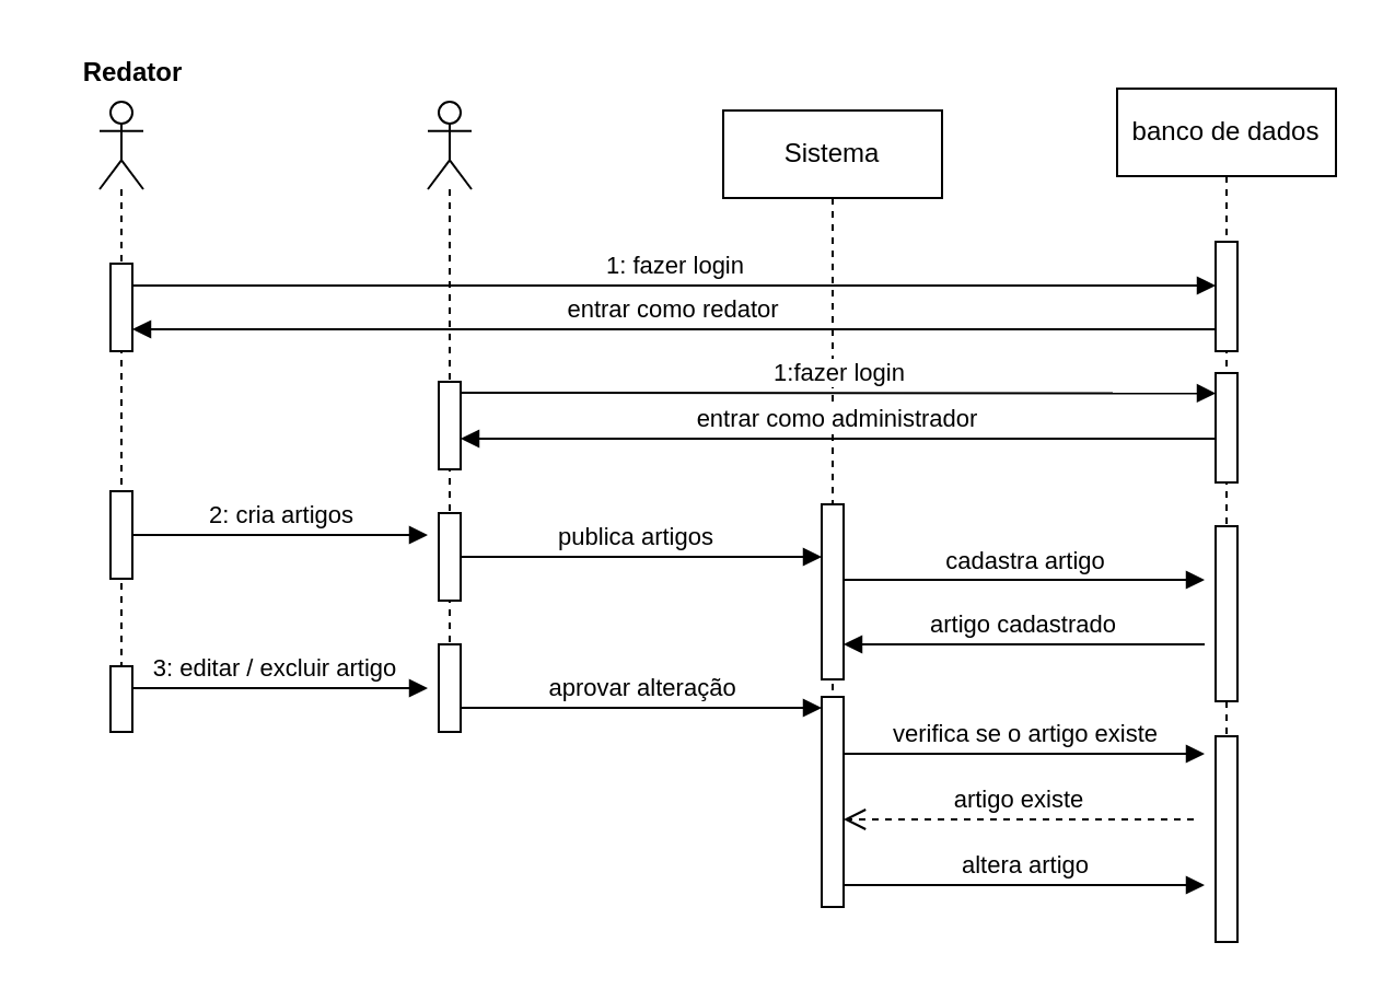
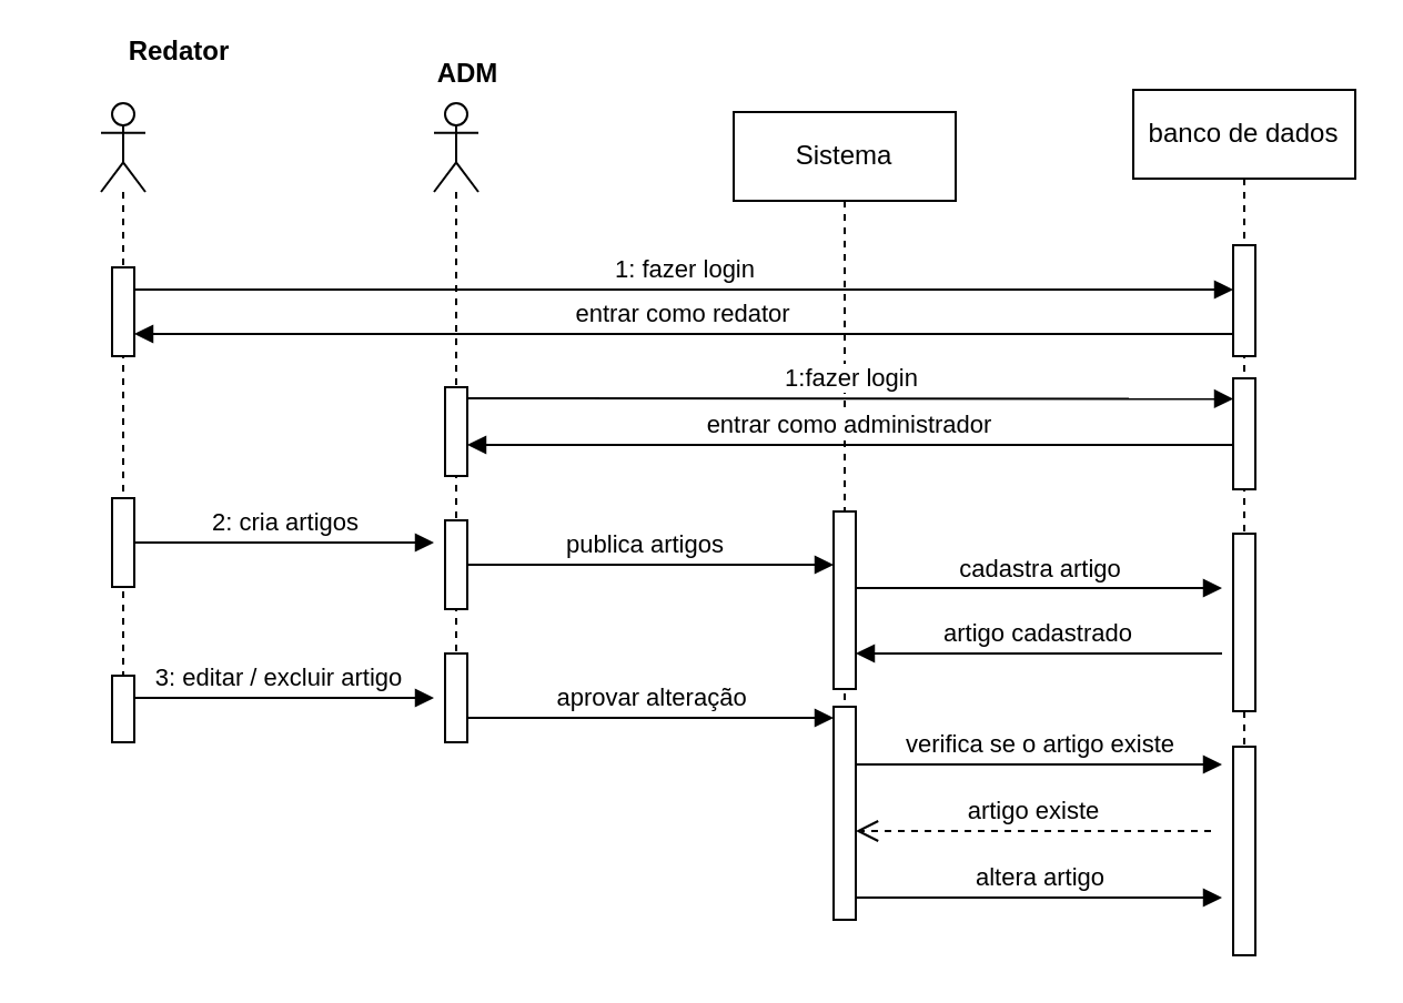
  <mxCell id="0" />
  <mxCell id="1" parent="0" />
  <mxCell id="2" value="Sistema" style="shape=umlLifeline;perimeter=lifelinePerimeter;whiteSpace=wrap;html=1;container=0;dropTarget=0;collapsible=0;recursiveResize=0;outlineConnect=0;portConstraint=eastwest;newEdgeStyle={&quot;edgeStyle&quot;:&quot;elbowEdgeStyle&quot;,&quot;elbow&quot;:&quot;vertical&quot;,&quot;curved&quot;:0,&quot;rounded&quot;:0};" parent="1" vertex="1"><mxGeometry x="330" y="50" width="100" height="330" as="geometry" /></mxCell>
  <mxCell id="3" value="" style="shape=umlLifeline;perimeter=lifelinePerimeter;whiteSpace=wrap;html=1;container=1;dropTarget=0;collapsible=0;recursiveResize=0;outlineConnect=0;portConstraint=eastwest;newEdgeStyle={&quot;curved&quot;:0,&quot;rounded&quot;:0};participant=umlActor;" parent="1" vertex="1"><mxGeometry x="45" y="46" width="20" height="284" as="geometry" /></mxCell>
  <mxCell id="4" value="" style="html=1;points=[[0,0,0,0,5],[0,1,0,0,-5],[1,0,0,0,5],[1,1,0,0,-5]];perimeter=orthogonalPerimeter;outlineConnect=0;targetShapes=umlLifeline;portConstraint=eastwest;newEdgeStyle={&quot;curved&quot;:0,&quot;rounded&quot;:0};" parent="3" vertex="1"><mxGeometry x="5" y="74" width="10" height="40" as="geometry" /></mxCell>
+ <mxCell id="5" value="ADM" style="text;align=center;fontStyle=1;verticalAlign=middle;spacingLeft=3;spacingRight=3;strokeColor=none;rotatable=0;points=[[0,0.5],[1,0.5]];portConstraint=eastwest;html=1;" parent="1" vertex="1"><mxGeometry x="170" y="20" width="80" height="26" as="geometry" /></mxCell>
  <mxCell id="6" value="" style="shape=umlLifeline;perimeter=lifelinePerimeter;whiteSpace=wrap;html=1;container=1;dropTarget=0;collapsible=0;recursiveResize=0;outlineConnect=0;portConstraint=eastwest;newEdgeStyle={&quot;curved&quot;:0,&quot;rounded&quot;:0};participant=umlActor;" parent="1" vertex="1"><mxGeometry x="195" y="46" width="20" height="274" as="geometry" /></mxCell>
  <mxCell id="7" value="" style="html=1;points=[[0,0,0,0,5],[0,1,0,0,-5],[1,0,0,0,5],[1,1,0,0,-5]];perimeter=orthogonalPerimeter;outlineConnect=0;targetShapes=umlLifeline;portConstraint=eastwest;newEdgeStyle={&quot;curved&quot;:0,&quot;rounded&quot;:0};" parent="6" vertex="1"><mxGeometry x="5" y="128" width="10" height="40" as="geometry" /></mxCell>
- <mxCell id="8" value="Redator" style="text;align=center;fontStyle=1;verticalAlign=middle;spacingLeft=3;spacingRight=3;strokeColor=none;rotatable=0;points=[[0,0.5],[1,0.5]];portConstraint=eastwest;html=1;" parent="1" vertex="1"><mxGeometry x="20" y="20" width="80" height="26" as="geometry" /></mxCell>
+ <mxCell id="8" value="Redator" style="text;align=center;fontStyle=1;verticalAlign=middle;spacingLeft=3;spacingRight=3;strokeColor=none;rotatable=0;points=[[0,0.5],[1,0.5]];portConstraint=eastwest;html=1;" parent="1" vertex="1"><mxGeometry x="40" y="10" width="80" height="26" as="geometry" /></mxCell>
  <mxCell id="9" value="banco de dados" style="shape=umlLifeline;perimeter=lifelinePerimeter;whiteSpace=wrap;html=1;container=0;dropTarget=0;collapsible=0;recursiveResize=0;outlineConnect=0;portConstraint=eastwest;newEdgeStyle={&quot;edgeStyle&quot;:&quot;elbowEdgeStyle&quot;,&quot;elbow&quot;:&quot;vertical&quot;,&quot;curved&quot;:0,&quot;rounded&quot;:0};" parent="1" vertex="1"><mxGeometry x="510" y="40" width="100" height="350" as="geometry" /></mxCell>
  <mxCell id="10" value="publica artigos" style="html=1;verticalAlign=bottom;endArrow=block;edgeStyle=elbowEdgeStyle;elbow=vertical;curved=0;rounded=0;" parent="9" edge="1"><mxGeometry relative="1" as="geometry"><mxPoint x="-305" y="214" as="sourcePoint" /><Array as="points"><mxPoint x="-220" y="214" /></Array><mxPoint x="-135" y="214" as="targetPoint" /></mxGeometry></mxCell>
  <mxCell id="11" value="artigo existe" style="html=1;verticalAlign=bottom;endArrow=open;dashed=1;endSize=8;edgeStyle=elbowEdgeStyle;elbow=horizontal;curved=0;rounded=0;" parent="9" edge="1"><mxGeometry relative="1" as="geometry"><mxPoint x="-125" y="334" as="targetPoint" /><Array as="points"><mxPoint x="-40" y="334" /></Array><mxPoint x="35" y="334" as="sourcePoint" /></mxGeometry></mxCell>
  <mxCell id="12" value="" style="html=1;points=[];perimeter=orthogonalPerimeter;outlineConnect=0;targetShapes=umlLifeline;portConstraint=eastwest;newEdgeStyle={&quot;edgeStyle&quot;:&quot;elbowEdgeStyle&quot;,&quot;elbow&quot;:&quot;vertical&quot;,&quot;curved&quot;:0,&quot;rounded&quot;:0};" parent="9" vertex="1"><mxGeometry x="-135" y="190" width="10" height="80" as="geometry" /></mxCell>
  <mxCell id="13" value="" style="html=1;points=[[0,0,0,0,5],[0,1,0,0,-5],[1,0,0,0,5],[1,1,0,0,-5]];perimeter=orthogonalPerimeter;outlineConnect=0;targetShapes=umlLifeline;portConstraint=eastwest;newEdgeStyle={&quot;curved&quot;:0,&quot;rounded&quot;:0};" parent="9" vertex="1"><mxGeometry x="-460" y="184" width="10" height="40" as="geometry" /></mxCell>
  <mxCell id="14" value="" style="html=1;points=[[0,0,0,0,5],[0,1,0,0,-5],[1,0,0,0,5],[1,1,0,0,-5]];perimeter=orthogonalPerimeter;outlineConnect=0;targetShapes=umlLifeline;portConstraint=eastwest;newEdgeStyle={&quot;curved&quot;:0,&quot;rounded&quot;:0};" parent="9" vertex="1"><mxGeometry x="-310" y="194" width="10" height="40" as="geometry" /></mxCell>
  <mxCell id="15" value="" style="html=1;points=[[0,0,0,0,5],[0,1,0,0,-5],[1,0,0,0,5],[1,1,0,0,-5]];perimeter=orthogonalPerimeter;outlineConnect=0;targetShapes=umlLifeline;portConstraint=eastwest;newEdgeStyle={&quot;curved&quot;:0,&quot;rounded&quot;:0};" parent="9" vertex="1"><mxGeometry x="-310" y="254" width="10" height="40" as="geometry" /></mxCell>
  <mxCell id="16" value="2: cria artigos" style="html=1;verticalAlign=bottom;endArrow=block;edgeStyle=elbowEdgeStyle;elbow=vertical;curved=0;rounded=0;" parent="9" source="13" edge="1"><mxGeometry relative="1" as="geometry"><mxPoint x="-445" y="204" as="sourcePoint" /><Array as="points"><mxPoint x="-410" y="204" /></Array><mxPoint x="-315" y="204" as="targetPoint" /></mxGeometry></mxCell>
  <mxCell id="17" value="artigo cadastrado" style="html=1;verticalAlign=bottom;endArrow=block;edgeStyle=elbowEdgeStyle;elbow=vertical;curved=0;rounded=0;" parent="9" edge="1"><mxGeometry relative="1" as="geometry"><mxPoint x="40" y="254" as="sourcePoint" /><Array as="points"><mxPoint x="-35" y="254" /></Array><mxPoint x="-125" y="254" as="targetPoint" /></mxGeometry></mxCell>
  <mxCell id="18" value="cadastra artigo" style="html=1;verticalAlign=bottom;endArrow=block;edgeStyle=elbowEdgeStyle;elbow=vertical;curved=0;rounded=0;" parent="9" edge="1"><mxGeometry relative="1" as="geometry"><mxPoint x="-125" y="224.5" as="sourcePoint" /><Array as="points"><mxPoint x="-125" y="224.5" /></Array><mxPoint x="40" y="224" as="targetPoint" /></mxGeometry></mxCell>
  <mxCell id="19" value="3: editar / excluir artigo" style="html=1;verticalAlign=bottom;endArrow=block;edgeStyle=elbowEdgeStyle;elbow=vertical;curved=0;rounded=0;" parent="9" edge="1"><mxGeometry relative="1" as="geometry"><mxPoint x="-455" y="274" as="sourcePoint" /><Array as="points"><mxPoint x="-415" y="274" /></Array><mxPoint x="-315" y="274" as="targetPoint" /></mxGeometry></mxCell>
  <mxCell id="20" value="aprovar alteração" style="html=1;verticalAlign=bottom;endArrow=block;edgeStyle=elbowEdgeStyle;elbow=vertical;curved=0;rounded=0;entryX=0;entryY=0;entryDx=0;entryDy=5;entryPerimeter=0;" parent="9" source="15" target="24" edge="1"><mxGeometry relative="1" as="geometry"><mxPoint x="-275" y="284" as="sourcePoint" /><Array as="points" /><mxPoint x="-150" y="284" as="targetPoint" /></mxGeometry></mxCell>
  <mxCell id="21" value="verifica se o artigo existe" style="html=1;verticalAlign=bottom;endArrow=block;edgeStyle=elbowEdgeStyle;elbow=vertical;curved=0;rounded=0;" parent="9" edge="1"><mxGeometry relative="1" as="geometry"><mxPoint x="-125" y="304" as="sourcePoint" /><Array as="points" /><mxPoint x="40" y="304" as="targetPoint" /></mxGeometry></mxCell>
  <mxCell id="22" value="altera artigo" style="html=1;verticalAlign=bottom;endArrow=block;edgeStyle=elbowEdgeStyle;elbow=vertical;curved=0;rounded=0;" parent="9" edge="1"><mxGeometry relative="1" as="geometry"><mxPoint x="-125" y="364" as="sourcePoint" /><Array as="points" /><mxPoint x="40" y="364" as="targetPoint" /></mxGeometry></mxCell>
  <mxCell id="23" value="" style="html=1;points=[[0,0,0,0,5],[0,1,0,0,-5],[1,0,0,0,5],[1,1,0,0,-5]];perimeter=orthogonalPerimeter;outlineConnect=0;targetShapes=umlLifeline;portConstraint=eastwest;newEdgeStyle={&quot;curved&quot;:0,&quot;rounded&quot;:0};" parent="9" vertex="1"><mxGeometry x="-460" y="264" width="10" height="30" as="geometry" /></mxCell>
  <mxCell id="24" value="" style="html=1;points=[[0,0,0,0,5],[0,1,0,0,-5],[1,0,0,0,5],[1,1,0,0,-5]];perimeter=orthogonalPerimeter;outlineConnect=0;targetShapes=umlLifeline;portConstraint=eastwest;newEdgeStyle={&quot;curved&quot;:0,&quot;rounded&quot;:0};" parent="9" vertex="1"><mxGeometry x="-135" y="278" width="10" height="96" as="geometry" /></mxCell>
  <mxCell id="25" value="" style="html=1;points=[];perimeter=orthogonalPerimeter;outlineConnect=0;targetShapes=umlLifeline;portConstraint=eastwest;newEdgeStyle={&quot;edgeStyle&quot;:&quot;elbowEdgeStyle&quot;,&quot;elbow&quot;:&quot;vertical&quot;,&quot;curved&quot;:0,&quot;rounded&quot;:0};" parent="9" vertex="1"><mxGeometry x="45" y="70" width="10" height="50" as="geometry" /></mxCell>
  <mxCell id="26" value="" style="html=1;points=[];perimeter=orthogonalPerimeter;outlineConnect=0;targetShapes=umlLifeline;portConstraint=eastwest;newEdgeStyle={&quot;edgeStyle&quot;:&quot;elbowEdgeStyle&quot;,&quot;elbow&quot;:&quot;vertical&quot;,&quot;curved&quot;:0,&quot;rounded&quot;:0};" parent="9" vertex="1"><mxGeometry x="45" y="130" width="10" height="50" as="geometry" /></mxCell>
  <mxCell id="27" value="" style="html=1;points=[];perimeter=orthogonalPerimeter;outlineConnect=0;targetShapes=umlLifeline;portConstraint=eastwest;newEdgeStyle={&quot;edgeStyle&quot;:&quot;elbowEdgeStyle&quot;,&quot;elbow&quot;:&quot;vertical&quot;,&quot;curved&quot;:0,&quot;rounded&quot;:0};" parent="1" vertex="1"><mxGeometry x="555" y="240" width="10" height="80" as="geometry" /></mxCell>
  <mxCell id="28" value="" style="html=1;points=[[0,0,0,0,5],[0,1,0,0,-5],[1,0,0,0,5],[1,1,0,0,-5]];perimeter=orthogonalPerimeter;outlineConnect=0;targetShapes=umlLifeline;portConstraint=eastwest;newEdgeStyle={&quot;curved&quot;:0,&quot;rounded&quot;:0};" parent="1" vertex="1"><mxGeometry x="555" y="336" width="10" height="94" as="geometry" /></mxCell>
  <mxCell id="29" value="1: fazer login" style="html=1;verticalAlign=bottom;endArrow=block;edgeStyle=elbowEdgeStyle;elbow=vertical;curved=0;rounded=0;" parent="1" target="25" edge="1"><mxGeometry relative="1" as="geometry"><mxPoint x="60" y="130" as="sourcePoint" /><Array as="points"><mxPoint x="100" y="130" /></Array><mxPoint x="550" y="130" as="targetPoint" /></mxGeometry></mxCell>
  <mxCell id="30" value="1:fazer login" style="html=1;verticalAlign=bottom;endArrow=block;edgeStyle=elbowEdgeStyle;elbow=vertical;curved=0;rounded=0;" parent="1" target="26" edge="1"><mxGeometry relative="1" as="geometry"><mxPoint x="210" y="179" as="sourcePoint" /><Array as="points"><mxPoint x="235" y="179.25" /></Array><mxPoint x="550" y="179" as="targetPoint" /></mxGeometry></mxCell>
  <mxCell id="31" value="entrar como redator" style="html=1;verticalAlign=bottom;endArrow=block;edgeStyle=elbowEdgeStyle;elbow=vertical;curved=0;rounded=0;" edge="1" parent="1" target="4"><mxGeometry relative="1" as="geometry"><mxPoint x="555" y="150" as="sourcePoint" /><Array as="points"><mxPoint x="480" y="150" /></Array><mxPoint x="390" y="150" as="targetPoint" /></mxGeometry></mxCell>
  <mxCell id="32" value="entrar como administrador" style="html=1;verticalAlign=bottom;endArrow=block;edgeStyle=elbowEdgeStyle;elbow=vertical;curved=0;rounded=0;" edge="1" parent="1" target="7"><mxGeometry relative="1" as="geometry"><mxPoint x="555" y="200" as="sourcePoint" /><Array as="points"><mxPoint x="480" y="200" /></Array><mxPoint x="390" y="200" as="targetPoint" /></mxGeometry></mxCell>
